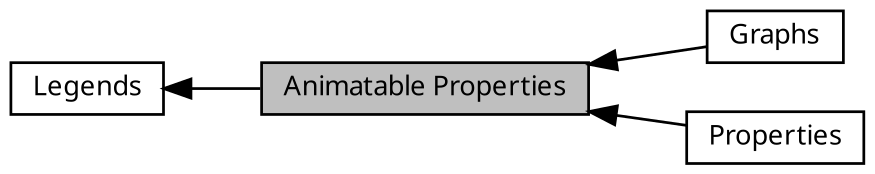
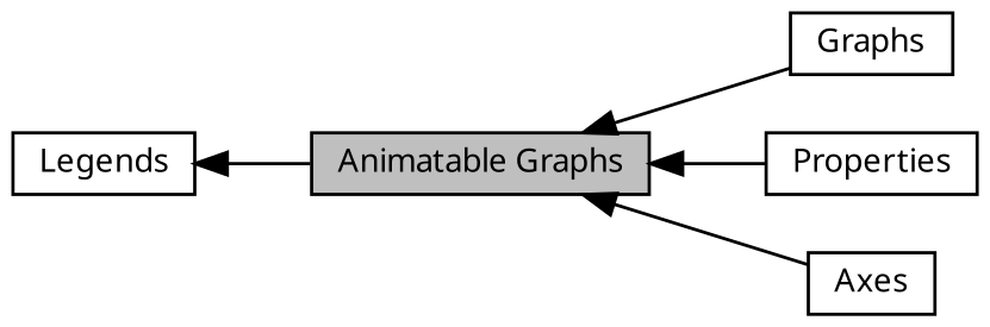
  digraph {
    rankdir=LR
    node [color=black fontname="Lucinda Grande" fontsize=10 shape=box]
    edge [dir=back fontname="Lucinda Grande" fontsize=10 labelfontname="Lucinda Grande" labelfontsize=10 shape=plaintext style=solid]
-   n1 [fillcolor=grey75 fontcolor=black height=0.2 label="Animatable Properties" style=filled width=0.4]
+   n1 [fillcolor=grey75 fontcolor=black height=0.2 label="Animatable Graphs" style=filled width=0.4]
    n2 [height=0.2 label=Graphs width=0.4]
    n3 [height=0.2 label=Properties width=0.4]
+   n4 [height=0.2 label=Axes width=0.4]
    n5 [height=0.2 label=Legends width=0.4]
    n1 -> n2
    n1 -> n3
+   n1 -> n4
    n5 -> n1
  }
